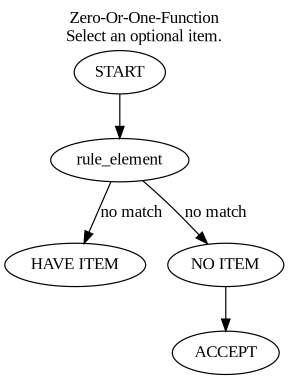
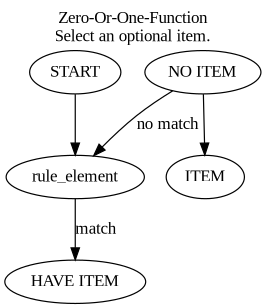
  digraph {
    fontname="Liberation Serif"
    label="Zero-Or-One-Function\nSelect an optional item.\n"
    labelloc=t
    node [fontname="Liberation Serif"]
    edge [fontname="Liberation Serif"]
    START
    rule_element
    "HAVE ITEM"
    "NO ITEM"
-   ACCEPT
+   ACCEPT [label=ITEM]
    START -> rule_element
-   rule_element -> "HAVE ITEM" [label="no match"]
-   rule_element -> "NO ITEM" [label="no match"]
+   rule_element -> "HAVE ITEM" [label=match]
+   "NO ITEM" -> rule_element [label="no match"]
    "NO ITEM" -> ACCEPT
  }
